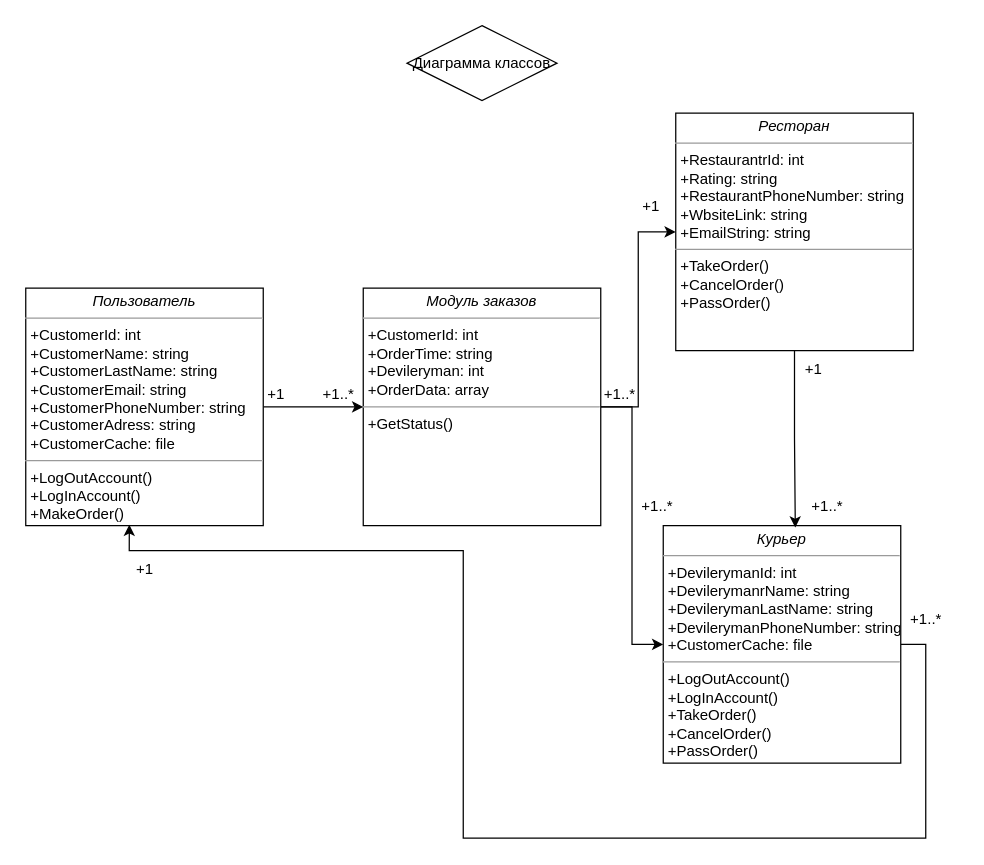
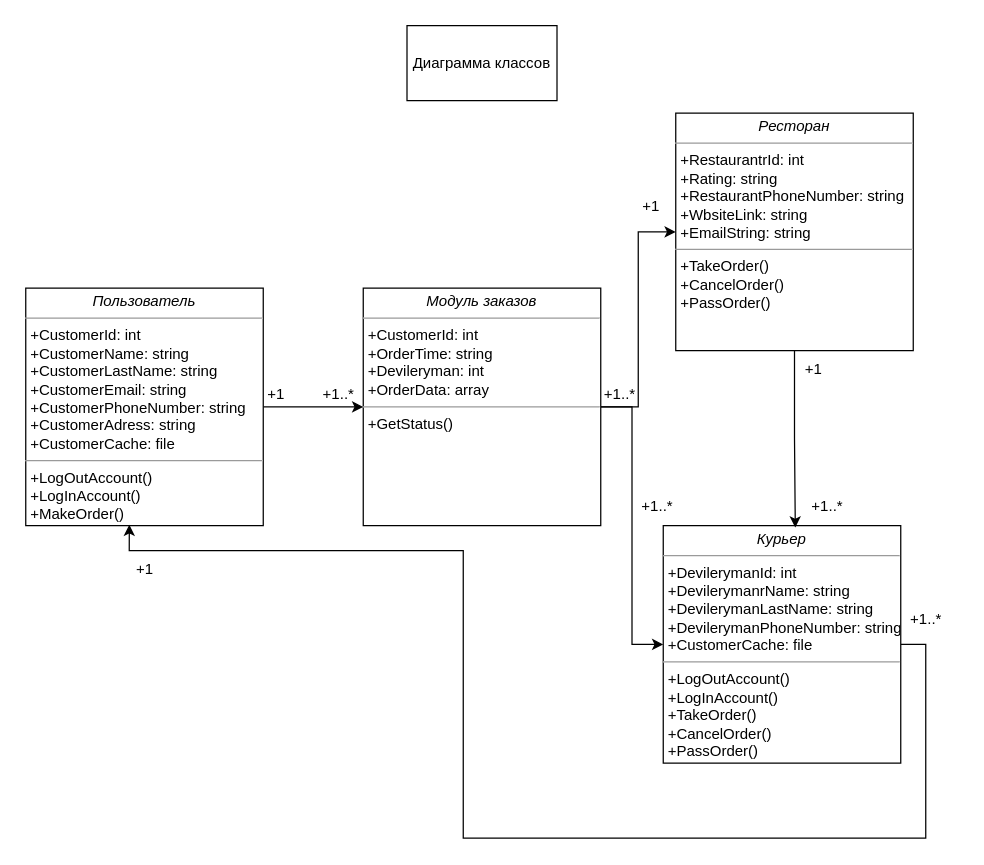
  <mxCell id="0" />
  <mxCell id="1" parent="0" />
  <mxCell id="2" value="" style="edgeStyle=orthogonalEdgeStyle;rounded=0;orthogonalLoop=1;jettySize=auto;html=1;" edge="1" parent="1" source="3" target="7"><mxGeometry relative="1" as="geometry" /></mxCell>
  <mxCell id="3" value="&lt;p style=&quot;margin:0px;margin-top:4px;text-align:center;&quot;&gt;&lt;i&gt;Пользователь&lt;/i&gt;&lt;/p&gt;&lt;hr size=&quot;1&quot;&gt;&lt;p style=&quot;margin:0px;margin-left:4px;&quot;&gt;+CustomerId: int&lt;br&gt;&lt;/p&gt;&lt;p style=&quot;margin:0px;margin-left:4px;&quot;&gt;+CustomerName: string&lt;/p&gt;&lt;p style=&quot;margin:0px;margin-left:4px;&quot;&gt;+CustomerLastName: string&lt;/p&gt;&lt;p style=&quot;margin:0px;margin-left:4px;&quot;&gt;+CustomerEmail: string&lt;br&gt;&lt;/p&gt;&lt;p style=&quot;margin:0px;margin-left:4px;&quot;&gt;+CustomerPhoneNumber: string&lt;br&gt;&lt;/p&gt;&lt;p style=&quot;margin:0px;margin-left:4px;&quot;&gt;+CustomerAdress: string&lt;br&gt;&lt;/p&gt;&lt;p style=&quot;margin:0px;margin-left:4px;&quot;&gt;+CustomerCache: file&lt;/p&gt;&lt;hr size=&quot;1&quot;&gt;&lt;p style=&quot;margin:0px;margin-left:4px;&quot;&gt;+LogOutAccount()&lt;/p&gt;&lt;p style=&quot;margin:0px;margin-left:4px;&quot;&gt;+LogInAccount()&lt;/p&gt;&lt;p style=&quot;margin:0px;margin-left:4px;&quot;&gt;+MakeOrder()&lt;/p&gt;&lt;p style=&quot;margin:0px;margin-left:4px;&quot;&gt;&lt;br&gt;&lt;/p&gt;&lt;p style=&quot;margin:0px;margin-left:4px;&quot;&gt;&lt;br&gt;&lt;/p&gt;&lt;p style=&quot;margin:0px;margin-left:4px;&quot;&gt;&lt;br&gt;&lt;/p&gt;" style="verticalAlign=top;align=left;overflow=fill;fontSize=12;fontFamily=Helvetica;html=1;rounded=0;shadow=0;comic=0;labelBackgroundColor=none;strokeWidth=1" parent="1" vertex="1"><mxGeometry x="20" y="230" width="190" height="190" as="geometry" /></mxCell>
- <mxCell id="4" value="Диаграмма классов" style="rhombus;whiteSpace=wrap;html=1;" vertex="1" parent="1"><mxGeometry x="325" y="20" width="120" height="60" as="geometry" /></mxCell>
+ <mxCell id="4" value="Диаграмма классов" style="rounded=0;whiteSpace=wrap;html=1;" vertex="1" parent="1"><mxGeometry x="325" y="20" width="120" height="60" as="geometry" /></mxCell>
  <mxCell id="5" style="edgeStyle=orthogonalEdgeStyle;rounded=0;orthogonalLoop=1;jettySize=auto;html=1;exitX=1;exitY=0.5;exitDx=0;exitDy=0;entryX=0;entryY=0.5;entryDx=0;entryDy=0;" edge="1" parent="1" source="7" target="9"><mxGeometry relative="1" as="geometry" /></mxCell>
  <mxCell id="6" style="edgeStyle=orthogonalEdgeStyle;rounded=0;orthogonalLoop=1;jettySize=auto;html=1;exitX=1;exitY=0.5;exitDx=0;exitDy=0;entryX=0;entryY=0.5;entryDx=0;entryDy=0;" edge="1" parent="1" source="7" target="11"><mxGeometry relative="1" as="geometry" /></mxCell>
  <mxCell id="7" value="&lt;p style=&quot;margin:0px;margin-top:4px;text-align:center;&quot;&gt;&lt;i&gt;Модуль заказов&lt;/i&gt;&lt;/p&gt;&lt;hr size=&quot;1&quot;&gt;&lt;p style=&quot;margin:0px;margin-left:4px;&quot;&gt;+CustomerId: int&lt;/p&gt;&lt;p style=&quot;margin:0px;margin-left:4px;&quot;&gt;+OrderTime: string&lt;/p&gt;&lt;p style=&quot;margin:0px;margin-left:4px;&quot;&gt;+Devileryman: int&lt;/p&gt;&lt;p style=&quot;margin:0px;margin-left:4px;&quot;&gt;+OrderData: array&lt;span style=&quot;background-color: initial;&quot;&gt;&amp;nbsp;&lt;/span&gt;&lt;/p&gt;&lt;hr size=&quot;1&quot;&gt;&lt;p style=&quot;margin:0px;margin-left:4px;&quot;&gt;+GetStatus()&lt;/p&gt;" style="verticalAlign=top;align=left;overflow=fill;fontSize=12;fontFamily=Helvetica;html=1;rounded=0;shadow=0;comic=0;labelBackgroundColor=none;strokeWidth=1" vertex="1" parent="1"><mxGeometry x="290" y="230" width="190" height="190" as="geometry" /></mxCell>
  <mxCell id="8" style="edgeStyle=orthogonalEdgeStyle;rounded=0;orthogonalLoop=1;jettySize=auto;html=1;exitX=1;exitY=0.5;exitDx=0;exitDy=0;entryX=0.436;entryY=0.996;entryDx=0;entryDy=0;entryPerimeter=0;" edge="1" parent="1" source="9" target="3"><mxGeometry relative="1" as="geometry"><Array as="points"><mxPoint x="740" y="515" /><mxPoint x="740" y="670" /><mxPoint x="370" y="670" /><mxPoint x="370" y="440" /><mxPoint x="103" y="440" /></Array></mxGeometry></mxCell>
  <mxCell id="9" value="&lt;p style=&quot;margin:0px;margin-top:4px;text-align:center;&quot;&gt;&lt;i&gt;Курьер&lt;/i&gt;&lt;/p&gt;&lt;hr size=&quot;1&quot;&gt;&lt;p style=&quot;margin:0px;margin-left:4px;&quot;&gt;+DevilerymanId: int&lt;br&gt;&lt;/p&gt;&lt;p style=&quot;margin:0px;margin-left:4px;&quot;&gt;+DevilerymanrName: string&lt;/p&gt;&lt;p style=&quot;margin:0px;margin-left:4px;&quot;&gt;+DevilerymanLastName: string&lt;/p&gt;&lt;p style=&quot;margin:0px;margin-left:4px;&quot;&gt;+DevilerymanPhoneNumber: string&lt;/p&gt;&lt;p style=&quot;margin:0px;margin-left:4px;&quot;&gt;+CustomerCache: file&lt;/p&gt;&lt;hr size=&quot;1&quot;&gt;&lt;p style=&quot;margin:0px;margin-left:4px;&quot;&gt;+LogOutAccount()&lt;/p&gt;&lt;p style=&quot;margin:0px;margin-left:4px;&quot;&gt;+LogInAccount()&lt;/p&gt;&lt;p style=&quot;margin:0px;margin-left:4px;&quot;&gt;+TakeOrder()&lt;/p&gt;&lt;p style=&quot;margin:0px;margin-left:4px;&quot;&gt;+CancelOrder()&lt;/p&gt;&lt;p style=&quot;margin:0px;margin-left:4px;&quot;&gt;+PassOrder()&lt;/p&gt;&lt;p style=&quot;margin:0px;margin-left:4px;&quot;&gt;&lt;br&gt;&lt;/p&gt;&lt;p style=&quot;margin:0px;margin-left:4px;&quot;&gt;&lt;br&gt;&lt;/p&gt;" style="verticalAlign=top;align=left;overflow=fill;fontSize=12;fontFamily=Helvetica;html=1;rounded=0;shadow=0;comic=0;labelBackgroundColor=none;strokeWidth=1" vertex="1" parent="1"><mxGeometry x="530" y="420" width="190" height="190" as="geometry" /></mxCell>
  <mxCell id="10" style="edgeStyle=orthogonalEdgeStyle;rounded=0;orthogonalLoop=1;jettySize=auto;html=1;exitX=0.5;exitY=1;exitDx=0;exitDy=0;entryX=0.556;entryY=0.008;entryDx=0;entryDy=0;entryPerimeter=0;" edge="1" parent="1" source="11" target="9"><mxGeometry relative="1" as="geometry" /></mxCell>
  <mxCell id="11" value="&lt;p style=&quot;margin:0px;margin-top:4px;text-align:center;&quot;&gt;&lt;i&gt;Ресторан&lt;/i&gt;&lt;/p&gt;&lt;hr size=&quot;1&quot;&gt;&lt;p style=&quot;margin:0px;margin-left:4px;&quot;&gt;+RestaurantrId: int&lt;/p&gt;&lt;p style=&quot;margin:0px;margin-left:4px;&quot;&gt;+Rating: string&lt;/p&gt;&lt;p style=&quot;margin:0px;margin-left:4px;&quot;&gt;+RestaurantPhoneNumber: string&lt;/p&gt;&lt;p style=&quot;margin:0px;margin-left:4px;&quot;&gt;+WbsiteLink: string&lt;/p&gt;&lt;p style=&quot;margin:0px;margin-left:4px;&quot;&gt;+EmailString: string&lt;/p&gt;&lt;hr size=&quot;1&quot;&gt;&lt;p style=&quot;margin: 0px 0px 0px 4px;&quot;&gt;+TakeOrder()&lt;/p&gt;&lt;p style=&quot;margin: 0px 0px 0px 4px;&quot;&gt;+CancelOrder()&lt;/p&gt;&lt;p style=&quot;margin: 0px 0px 0px 4px;&quot;&gt;+PassOrder()&lt;/p&gt;" style="verticalAlign=top;align=left;overflow=fill;fontSize=12;fontFamily=Helvetica;html=1;rounded=0;shadow=0;comic=0;labelBackgroundColor=none;strokeWidth=1" vertex="1" parent="1"><mxGeometry x="540" y="90" width="190" height="190" as="geometry" /></mxCell>
  <mxCell id="12" value="+1" style="text;html=1;align=center;verticalAlign=middle;resizable=0;points=[];autosize=1;strokeColor=none;fillColor=none;" vertex="1" parent="1"><mxGeometry x="200" y="300" width="40" height="30" as="geometry" /></mxCell>
  <mxCell id="13" value="+1..*" style="text;html=1;align=center;verticalAlign=middle;resizable=0;points=[];autosize=1;strokeColor=none;fillColor=none;" vertex="1" parent="1"><mxGeometry x="245" y="300" width="50" height="30" as="geometry" /></mxCell>
  <mxCell id="14" value="+1" style="text;html=1;align=center;verticalAlign=middle;resizable=0;points=[];autosize=1;strokeColor=none;fillColor=none;" vertex="1" parent="1"><mxGeometry x="500" y="150" width="40" height="30" as="geometry" /></mxCell>
  <mxCell id="15" value="+1..*" style="text;html=1;align=center;verticalAlign=middle;resizable=0;points=[];autosize=1;strokeColor=none;fillColor=none;" vertex="1" parent="1"><mxGeometry x="470" y="300" width="50" height="30" as="geometry" /></mxCell>
  <mxCell id="16" value="+1" style="text;html=1;align=center;verticalAlign=middle;resizable=0;points=[];autosize=1;strokeColor=none;fillColor=none;" vertex="1" parent="1"><mxGeometry x="630" y="280" width="40" height="30" as="geometry" /></mxCell>
  <mxCell id="17" value="+1..*" style="text;html=1;align=center;verticalAlign=middle;resizable=0;points=[];autosize=1;strokeColor=none;fillColor=none;" vertex="1" parent="1"><mxGeometry x="636" y="390" width="50" height="30" as="geometry" /></mxCell>
  <mxCell id="18" value="+1..*" style="text;html=1;align=center;verticalAlign=middle;resizable=0;points=[];autosize=1;strokeColor=none;fillColor=none;" vertex="1" parent="1"><mxGeometry x="500" y="390" width="50" height="30" as="geometry" /></mxCell>
  <mxCell id="19" value="+1..*" style="text;html=1;align=center;verticalAlign=middle;resizable=0;points=[];autosize=1;strokeColor=none;fillColor=none;" vertex="1" parent="1"><mxGeometry x="715" y="480" width="50" height="30" as="geometry" /></mxCell>
  <mxCell id="20" value="+1" style="text;html=1;align=center;verticalAlign=middle;resizable=0;points=[];autosize=1;strokeColor=none;fillColor=none;" vertex="1" parent="1"><mxGeometry x="95" y="440" width="40" height="30" as="geometry" /></mxCell>
